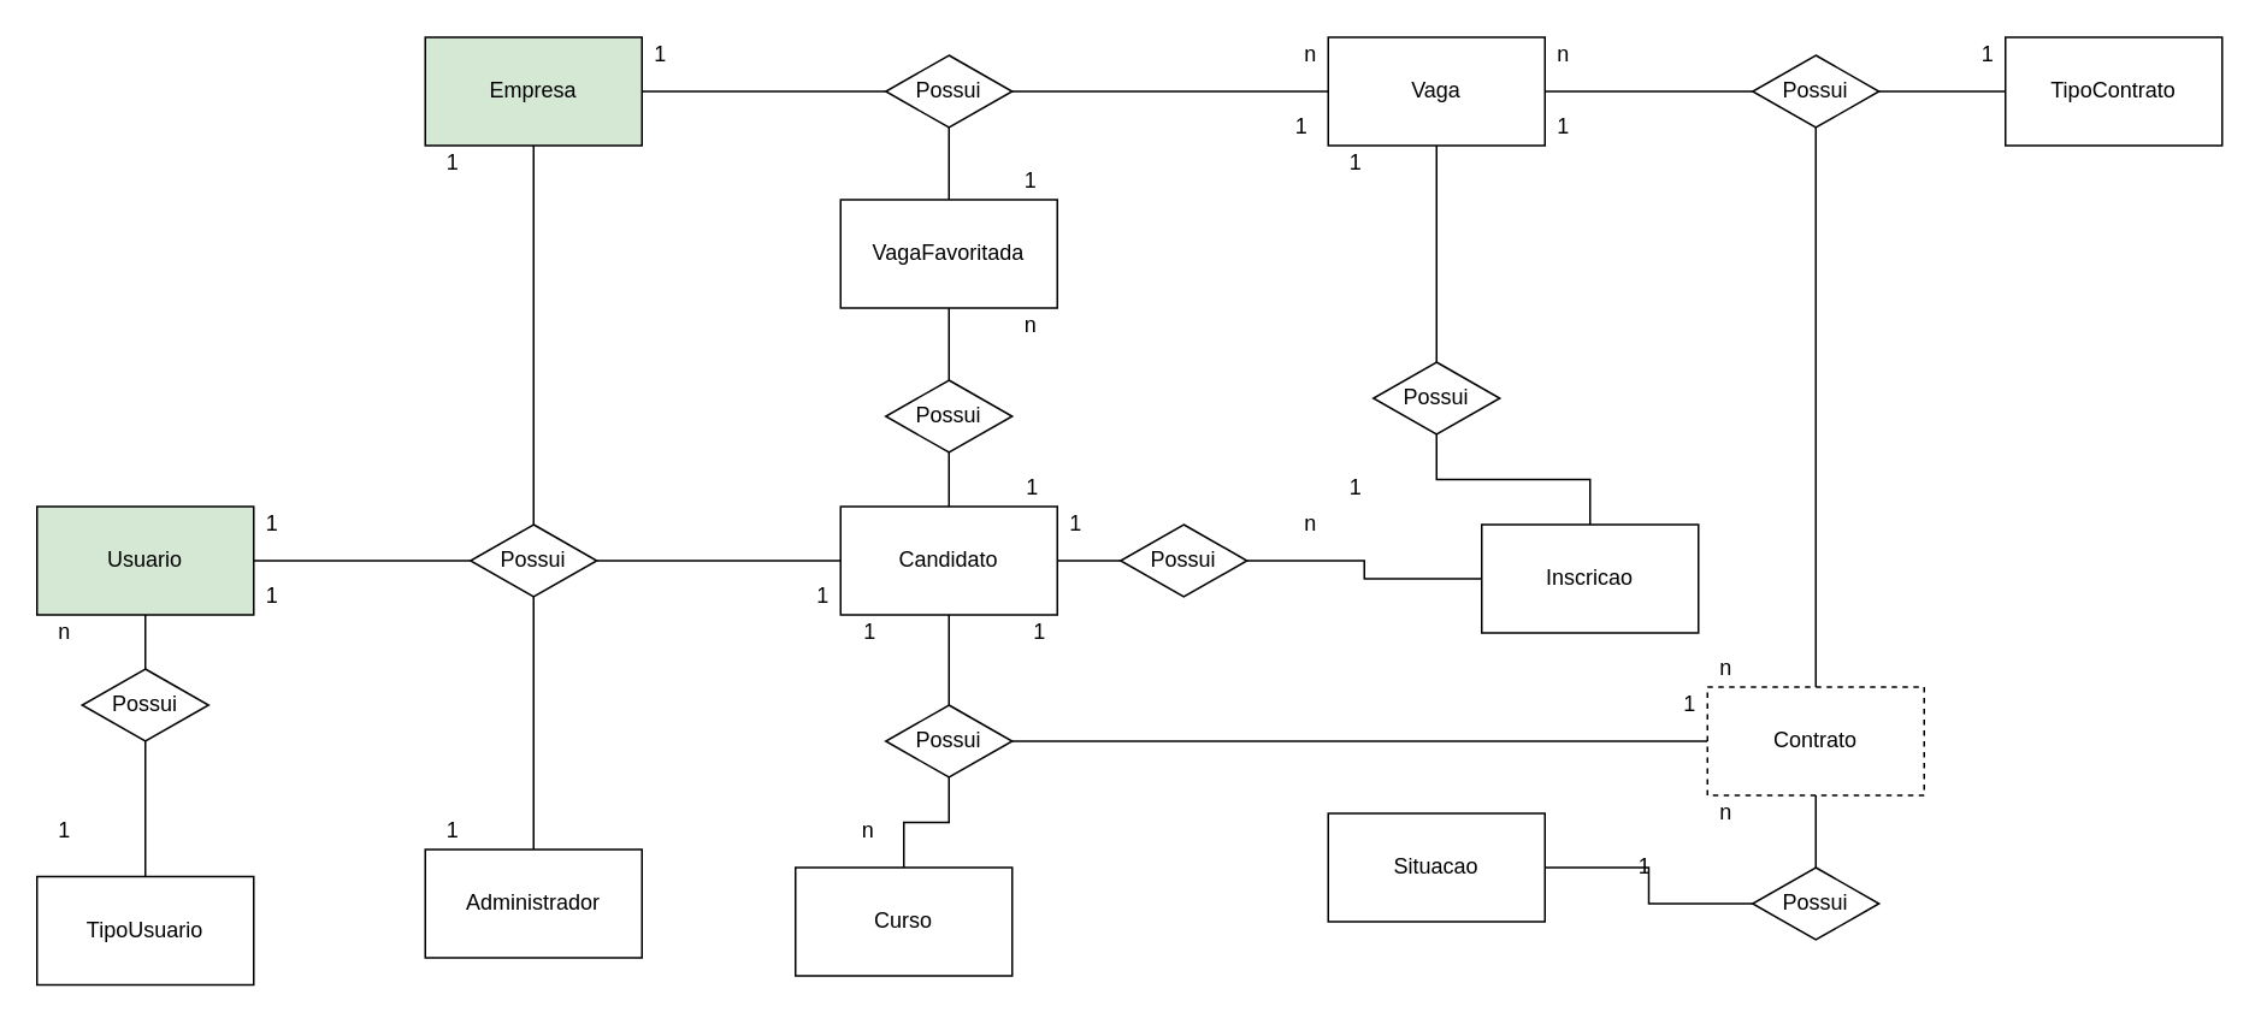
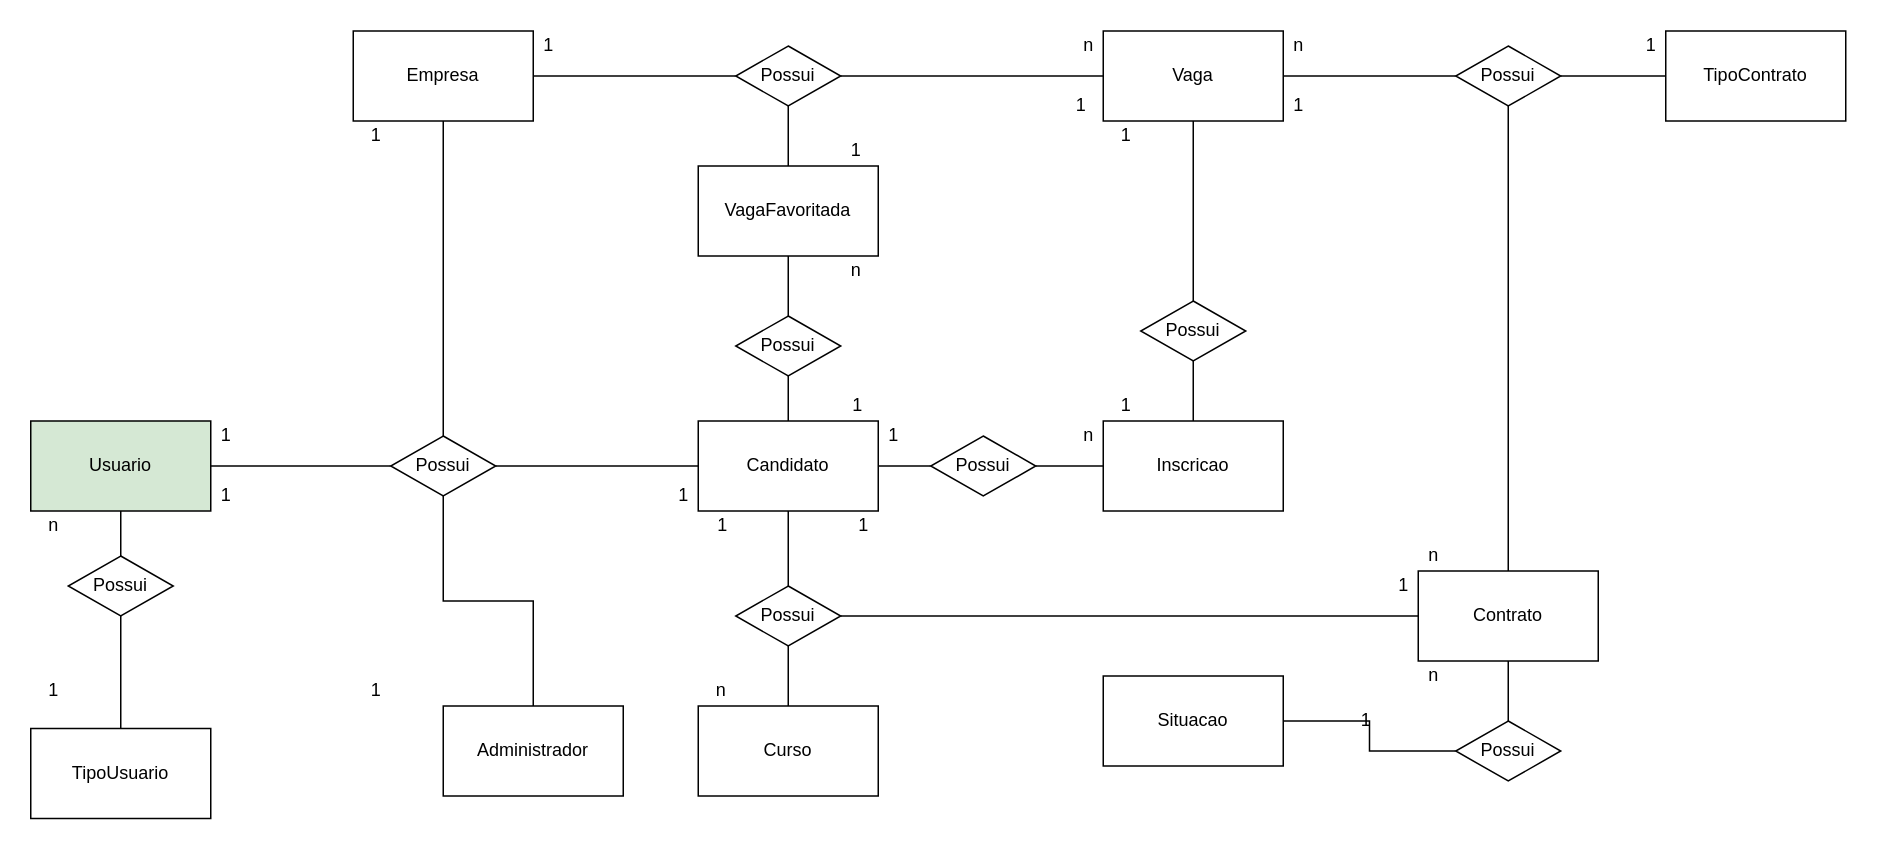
  <mxCell id="0" />
  <mxCell id="1" parent="0" />
  <mxCell id="2" style="edgeStyle=orthogonalEdgeStyle;rounded=0;orthogonalLoop=1;jettySize=auto;html=1;endArrow=none;endFill=0;" parent="1" source="3" target="9" edge="1"><mxGeometry relative="1" as="geometry" /></mxCell>
  <mxCell id="3" value="Usuario" style="rounded=0;whiteSpace=wrap;html=1;fillColor=#d5e8d4;" parent="1" vertex="1"><mxGeometry x="20" y="280" width="120" height="60" as="geometry" /></mxCell>
  <mxCell id="4" style="edgeStyle=orthogonalEdgeStyle;rounded=0;orthogonalLoop=1;jettySize=auto;html=1;entryX=0;entryY=0.5;entryDx=0;entryDy=0;endArrow=none;endFill=0;" parent="1" source="7" target="48" edge="1"><mxGeometry relative="1" as="geometry" /></mxCell>
  <mxCell id="5" style="edgeStyle=orthogonalEdgeStyle;rounded=0;orthogonalLoop=1;jettySize=auto;html=1;endArrow=none;endFill=0;" parent="1" source="7" target="51" edge="1"><mxGeometry relative="1" as="geometry" /></mxCell>
  <mxCell id="6" style="edgeStyle=orthogonalEdgeStyle;rounded=0;orthogonalLoop=1;jettySize=auto;html=1;endArrow=none;endFill=0;" edge="1" parent="1" source="7" target="68"><mxGeometry relative="1" as="geometry" /></mxCell>
  <mxCell id="7" value="Candidato" style="rounded=0;whiteSpace=wrap;html=1;" parent="1" vertex="1"><mxGeometry x="465" y="280" width="120" height="60" as="geometry" /></mxCell>
  <mxCell id="8" style="edgeStyle=orthogonalEdgeStyle;rounded=0;orthogonalLoop=1;jettySize=auto;html=1;entryX=0;entryY=0.5;entryDx=0;entryDy=0;endArrow=none;endFill=0;" parent="1" source="9" target="7" edge="1"><mxGeometry relative="1" as="geometry" /></mxCell>
  <mxCell id="9" value="Possui" style="rhombus;whiteSpace=wrap;html=1;" parent="1" vertex="1"><mxGeometry x="260" y="290" width="70" height="40" as="geometry" /></mxCell>
  <mxCell id="10" style="edgeStyle=orthogonalEdgeStyle;rounded=0;orthogonalLoop=1;jettySize=auto;html=1;entryX=0.5;entryY=1;entryDx=0;entryDy=0;endArrow=none;endFill=0;" parent="1" source="11" target="9" edge="1"><mxGeometry relative="1" as="geometry" /></mxCell>
- <mxCell id="11" value="Administrador" style="rounded=0;whiteSpace=wrap;html=1;" parent="1" vertex="1"><mxGeometry x="235" y="470" width="120" height="60" as="geometry" /></mxCell>
+ <mxCell id="11" value="Administrador" style="rounded=0;whiteSpace=wrap;html=1;" parent="1" vertex="1"><mxGeometry x="295" y="470" width="120" height="60" as="geometry" /></mxCell>
  <mxCell id="12" style="edgeStyle=orthogonalEdgeStyle;rounded=0;orthogonalLoop=1;jettySize=auto;html=1;entryX=0.5;entryY=0;entryDx=0;entryDy=0;endArrow=none;endFill=0;" parent="1" source="14" target="9" edge="1"><mxGeometry relative="1" as="geometry" /></mxCell>
  <mxCell id="13" style="edgeStyle=orthogonalEdgeStyle;rounded=0;orthogonalLoop=1;jettySize=auto;html=1;entryX=0;entryY=0.5;entryDx=0;entryDy=0;endArrow=none;endFill=0;" parent="1" source="14" target="18" edge="1"><mxGeometry relative="1" as="geometry" /></mxCell>
- <mxCell id="14" value="Empresa" style="rounded=0;whiteSpace=wrap;html=1;fillColor=#d5e8d4;" parent="1" vertex="1"><mxGeometry x="235" y="20" width="120" height="60" as="geometry" /></mxCell>
+ <mxCell id="14" value="Empresa" style="rounded=0;whiteSpace=wrap;html=1;" parent="1" vertex="1"><mxGeometry x="235" y="20" width="120" height="60" as="geometry" /></mxCell>
  <mxCell id="15" value="Vaga" style="rounded=0;whiteSpace=wrap;html=1;" parent="1" vertex="1"><mxGeometry x="735" y="20" width="120" height="60" as="geometry" /></mxCell>
  <mxCell id="16" style="edgeStyle=orthogonalEdgeStyle;rounded=0;orthogonalLoop=1;jettySize=auto;html=1;entryX=0;entryY=0.5;entryDx=0;entryDy=0;endArrow=none;endFill=0;" parent="1" source="18" target="15" edge="1"><mxGeometry relative="1" as="geometry" /></mxCell>
  <mxCell id="17" style="edgeStyle=orthogonalEdgeStyle;rounded=0;orthogonalLoop=1;jettySize=auto;html=1;entryX=0.5;entryY=0;entryDx=0;entryDy=0;endArrow=none;endFill=0;" edge="1" parent="1" source="18" target="67"><mxGeometry relative="1" as="geometry" /></mxCell>
  <mxCell id="18" value="Possui" style="rhombus;whiteSpace=wrap;html=1;" parent="1" vertex="1"><mxGeometry x="490" y="30" width="70" height="40" as="geometry" /></mxCell>
  <mxCell id="19" value="1" style="text;html=1;align=center;verticalAlign=middle;resizable=0;points=[];autosize=1;" parent="1" vertex="1"><mxGeometry x="355" y="20" width="20" height="20" as="geometry" /></mxCell>
  <mxCell id="20" value="n" style="text;html=1;align=center;verticalAlign=middle;resizable=0;points=[];autosize=1;" parent="1" vertex="1"><mxGeometry x="715" y="20" width="20" height="20" as="geometry" /></mxCell>
  <mxCell id="21" value="1" style="text;html=1;align=center;verticalAlign=middle;resizable=0;points=[];autosize=1;" parent="1" vertex="1"><mxGeometry x="740" width="20" height="20" as="geometry" y="80" /></mxCell>
  <mxCell id="22" value="1" style="text;html=1;align=center;verticalAlign=middle;resizable=0;points=[];autosize=1;" parent="1" vertex="1"><mxGeometry x="140" y="320" width="20" height="20" as="geometry" /></mxCell>
  <mxCell id="23" value="1" style="text;html=1;align=center;verticalAlign=middle;resizable=0;points=[];autosize=1;" parent="1" vertex="1"><mxGeometry x="445" y="320" width="20" height="20" as="geometry" /></mxCell>
  <mxCell id="24" value="1" style="text;html=1;align=center;verticalAlign=middle;resizable=0;points=[];autosize=1;" parent="1" vertex="1"><mxGeometry x="240" y="450" width="20" height="20" as="geometry" /></mxCell>
  <mxCell id="25" value="1" style="text;html=1;align=center;verticalAlign=middle;resizable=0;points=[];autosize=1;" parent="1" vertex="1"><mxGeometry x="240" width="20" height="20" as="geometry" y="80" /></mxCell>
  <mxCell id="26" value="1" style="text;html=1;align=center;verticalAlign=middle;resizable=0;points=[];autosize=1;" parent="1" vertex="1"><mxGeometry x="140" y="280" width="20" height="20" as="geometry" /></mxCell>
- <mxCell id="27" value="Curso" style="rounded=0;whiteSpace=wrap;html=1;" parent="1" vertex="1"><mxGeometry x="440" y="480" width="120" height="60" as="geometry" /></mxCell>
+ <mxCell id="27" value="Curso" style="rounded=0;whiteSpace=wrap;html=1;" parent="1" vertex="1"><mxGeometry x="465" y="470" width="120" height="60" as="geometry" /></mxCell>
  <mxCell id="28" value="n" style="text;html=1;align=center;verticalAlign=middle;resizable=0;points=[];autosize=1;" parent="1" vertex="1"><mxGeometry x="470" y="450" width="20" height="20" as="geometry" /></mxCell>
  <mxCell id="29" style="edgeStyle=orthogonalEdgeStyle;rounded=0;orthogonalLoop=1;jettySize=auto;html=1;endArrow=none;endFill=0;" parent="1" source="30" target="32" edge="1"><mxGeometry relative="1" as="geometry" /></mxCell>
  <mxCell id="30" value="TipoUsuario" style="rounded=0;whiteSpace=wrap;html=1;" parent="1" vertex="1"><mxGeometry x="20" y="485" width="120" height="60" as="geometry" /></mxCell>
  <mxCell id="31" style="edgeStyle=orthogonalEdgeStyle;rounded=0;orthogonalLoop=1;jettySize=auto;html=1;endArrow=none;endFill=0;" parent="1" source="32" target="3" edge="1"><mxGeometry relative="1" as="geometry" /></mxCell>
  <mxCell id="32" value="Possui" style="rhombus;whiteSpace=wrap;html=1;" parent="1" vertex="1"><mxGeometry x="45" y="370" width="70" height="40" as="geometry" /></mxCell>
  <mxCell id="33" value="1" style="text;html=1;align=center;verticalAlign=middle;resizable=0;points=[];autosize=1;" parent="1" vertex="1"><mxGeometry x="25" y="450" width="20" height="20" as="geometry" /></mxCell>
  <mxCell id="34" value="n" style="text;html=1;align=center;verticalAlign=middle;resizable=0;points=[];autosize=1;" parent="1" vertex="1"><mxGeometry x="25" y="340" width="20" height="20" as="geometry" /></mxCell>
  <mxCell id="35" style="edgeStyle=orthogonalEdgeStyle;rounded=0;orthogonalLoop=1;jettySize=auto;html=1;endArrow=none;endFill=0;" parent="1" source="36" target="39" edge="1"><mxGeometry relative="1" as="geometry" /></mxCell>
- <mxCell id="36" value="Contrato" style="rounded=0;whiteSpace=wrap;html=1;dashed=1;" parent="1" vertex="1"><mxGeometry x="945" y="380" width="120" height="60" as="geometry" /></mxCell>
+ <mxCell id="36" value="Contrato" style="rounded=0;whiteSpace=wrap;html=1;" parent="1" vertex="1"><mxGeometry x="945" y="380" width="120" height="60" as="geometry" /></mxCell>
  <mxCell id="37" value="Situacao" style="rounded=0;whiteSpace=wrap;html=1;" parent="1" vertex="1"><mxGeometry x="735" y="450" width="120" height="60" as="geometry" /></mxCell>
  <mxCell id="38" style="edgeStyle=orthogonalEdgeStyle;rounded=0;orthogonalLoop=1;jettySize=auto;html=1;entryX=1;entryY=0.5;entryDx=0;entryDy=0;endArrow=none;endFill=0;" parent="1" source="39" target="37" edge="1"><mxGeometry relative="1" as="geometry" /></mxCell>
  <mxCell id="39" value="Possui" style="rhombus;whiteSpace=wrap;html=1;" parent="1" vertex="1"><mxGeometry x="970" y="480" width="70" height="40" as="geometry" /></mxCell>
  <mxCell id="40" value="n" style="text;html=1;align=center;verticalAlign=middle;resizable=0;points=[];autosize=1;" parent="1" vertex="1"><mxGeometry x="945" y="440" width="20" height="20" as="geometry" /></mxCell>
  <mxCell id="41" value="1" style="text;html=1;align=center;verticalAlign=middle;resizable=0;points=[];autosize=1;" parent="1" vertex="1"><mxGeometry x="900" y="470" width="20" height="20" as="geometry" /></mxCell>
  <mxCell id="42" style="edgeStyle=orthogonalEdgeStyle;rounded=0;orthogonalLoop=1;jettySize=auto;html=1;entryX=0.5;entryY=0;entryDx=0;entryDy=0;endArrow=none;endFill=0;" parent="1" source="62" target="36" edge="1"><mxGeometry relative="1" as="geometry" /></mxCell>
  <mxCell id="43" style="edgeStyle=orthogonalEdgeStyle;rounded=0;orthogonalLoop=1;jettySize=auto;html=1;entryX=0;entryY=0.5;entryDx=0;entryDy=0;endArrow=none;endFill=0;" parent="1" source="62" target="61" edge="1"><mxGeometry relative="1" as="geometry" /></mxCell>
  <mxCell id="44" value="1" style="text;html=1;align=center;verticalAlign=middle;resizable=0;points=[];autosize=1;" parent="1" vertex="1"><mxGeometry x="855" y="60" width="20" height="20" as="geometry" /></mxCell>
  <mxCell id="45" value="n" style="text;html=1;align=center;verticalAlign=middle;resizable=0;points=[];autosize=1;" parent="1" vertex="1"><mxGeometry x="945" y="360" width="20" height="20" as="geometry" /></mxCell>
- <mxCell id="46" value="Inscricao" style="rounded=0;whiteSpace=wrap;html=1;" parent="1" vertex="1"><mxGeometry x="820" y="290" width="120" height="60" as="geometry" /></mxCell>
+ <mxCell id="46" value="Inscricao" style="rounded=0;whiteSpace=wrap;html=1;" parent="1" vertex="1"><mxGeometry x="735" y="280" width="120" height="60" as="geometry" /></mxCell>
  <mxCell id="47" style="edgeStyle=orthogonalEdgeStyle;rounded=0;orthogonalLoop=1;jettySize=auto;html=1;entryX=0;entryY=0.5;entryDx=0;entryDy=0;endArrow=none;endFill=0;" parent="1" source="48" target="46" edge="1"><mxGeometry relative="1" as="geometry" /></mxCell>
  <mxCell id="48" value="Possui" style="rhombus;whiteSpace=wrap;html=1;" parent="1" vertex="1"><mxGeometry x="620" y="290" width="70" height="40" as="geometry" /></mxCell>
  <mxCell id="49" style="edgeStyle=orthogonalEdgeStyle;rounded=0;orthogonalLoop=1;jettySize=auto;html=1;entryX=0.5;entryY=0;entryDx=0;entryDy=0;endArrow=none;endFill=0;" parent="1" source="51" target="27" edge="1"><mxGeometry relative="1" as="geometry" /></mxCell>
  <mxCell id="50" style="edgeStyle=orthogonalEdgeStyle;rounded=0;orthogonalLoop=1;jettySize=auto;html=1;entryX=0;entryY=0.5;entryDx=0;entryDy=0;endArrow=none;endFill=0;" parent="1" source="51" target="36" edge="1"><mxGeometry relative="1" as="geometry" /></mxCell>
  <mxCell id="51" value="Possui" style="rhombus;whiteSpace=wrap;html=1;" parent="1" vertex="1"><mxGeometry x="490" y="390" width="70" height="40" as="geometry" /></mxCell>
  <mxCell id="52" value="1" style="text;html=1;align=center;verticalAlign=middle;resizable=0;points=[];autosize=1;" parent="1" vertex="1"><mxGeometry x="565" y="340" width="20" height="20" as="geometry" /></mxCell>
  <mxCell id="53" value="1" style="text;html=1;align=center;verticalAlign=middle;resizable=0;points=[];autosize=1;" parent="1" vertex="1"><mxGeometry x="585" y="280" width="20" height="20" as="geometry" /></mxCell>
  <mxCell id="54" value="n" style="text;html=1;align=center;verticalAlign=middle;resizable=0;points=[];autosize=1;" parent="1" vertex="1"><mxGeometry x="715" y="280" width="20" height="20" as="geometry" /></mxCell>
  <mxCell id="55" style="edgeStyle=orthogonalEdgeStyle;rounded=0;orthogonalLoop=1;jettySize=auto;html=1;entryX=0.5;entryY=1;entryDx=0;entryDy=0;endArrow=none;endFill=0;" parent="1" source="57" target="15" edge="1"><mxGeometry relative="1" as="geometry" /></mxCell>
  <mxCell id="56" style="edgeStyle=orthogonalEdgeStyle;rounded=0;orthogonalLoop=1;jettySize=auto;html=1;entryX=0.5;entryY=0;entryDx=0;entryDy=0;endArrow=none;endFill=0;" parent="1" source="57" target="46" edge="1"><mxGeometry relative="1" as="geometry" /></mxCell>
  <mxCell id="57" value="Possui" style="rhombus;whiteSpace=wrap;html=1;" parent="1" vertex="1"><mxGeometry x="760" y="200" width="70" height="40" as="geometry" /></mxCell>
  <mxCell id="58" value="1" style="text;html=1;align=center;verticalAlign=middle;resizable=0;points=[];autosize=1;" parent="1" vertex="1"><mxGeometry x="740" y="260" width="20" height="20" as="geometry" /></mxCell>
  <mxCell id="59" value="1" style="text;html=1;align=center;verticalAlign=middle;resizable=0;points=[];autosize=1;" parent="1" vertex="1"><mxGeometry x="925" y="380" width="20" height="20" as="geometry" /></mxCell>
  <mxCell id="60" value="1" style="text;html=1;align=center;verticalAlign=middle;resizable=0;points=[];autosize=1;" parent="1" vertex="1"><mxGeometry x="471" y="340" width="20" height="20" as="geometry" /></mxCell>
  <mxCell id="61" value="TipoContrato" style="rounded=0;whiteSpace=wrap;html=1;" parent="1" vertex="1"><mxGeometry x="1110" y="20" width="120" height="60" as="geometry" /></mxCell>
  <mxCell id="62" value="Possui" style="rhombus;whiteSpace=wrap;html=1;" parent="1" vertex="1"><mxGeometry x="970" y="30" width="70" height="40" as="geometry" /></mxCell>
  <mxCell id="63" style="edgeStyle=orthogonalEdgeStyle;rounded=0;orthogonalLoop=1;jettySize=auto;html=1;endArrow=none;endFill=0;" parent="1" source="15" target="62" edge="1"><mxGeometry relative="1" as="geometry"><mxPoint x="950" y="140" as="targetPoint" /><mxPoint x="795" y="140" as="sourcePoint" /></mxGeometry></mxCell>
  <mxCell id="64" value="n" style="text;html=1;align=center;verticalAlign=middle;resizable=0;points=[];autosize=1;" parent="1" vertex="1"><mxGeometry x="855" y="20" width="20" height="20" as="geometry" /></mxCell>
  <mxCell id="65" value="1" style="text;html=1;align=center;verticalAlign=middle;resizable=0;points=[];autosize=1;" parent="1" vertex="1"><mxGeometry x="1090" y="20" width="20" height="20" as="geometry" /></mxCell>
  <mxCell id="66" style="edgeStyle=orthogonalEdgeStyle;rounded=0;orthogonalLoop=1;jettySize=auto;html=1;endArrow=none;endFill=0;" edge="1" parent="1" source="67" target="68"><mxGeometry relative="1" as="geometry" /></mxCell>
  <mxCell id="67" value="VagaFavoritada" style="rounded=0;whiteSpace=wrap;html=1;" vertex="1" parent="1"><mxGeometry x="465" y="110" width="120" height="60" as="geometry" /></mxCell>
  <mxCell id="68" value="Possui" style="rhombus;whiteSpace=wrap;html=1;" vertex="1" parent="1"><mxGeometry x="490" y="210" width="70" height="40" as="geometry" /></mxCell>
  <mxCell id="69" value="1" style="text;html=1;align=center;verticalAlign=middle;resizable=0;points=[];autosize=1;" vertex="1" parent="1"><mxGeometry x="561" y="260" width="20" height="20" as="geometry" /></mxCell>
  <mxCell id="70" value="n" style="text;html=1;align=center;verticalAlign=middle;resizable=0;points=[];autosize=1;" vertex="1" parent="1"><mxGeometry x="560" y="170" width="20" height="20" as="geometry" /></mxCell>
  <mxCell id="71" value="1" style="text;html=1;align=center;verticalAlign=middle;resizable=0;points=[];autosize=1;" vertex="1" parent="1"><mxGeometry x="560" y="90" width="20" height="20" as="geometry" /></mxCell>
  <mxCell id="72" value="1" style="text;html=1;align=center;verticalAlign=middle;resizable=0;points=[];autosize=1;" vertex="1" parent="1"><mxGeometry x="710" y="60" width="20" height="20" as="geometry" /></mxCell>
